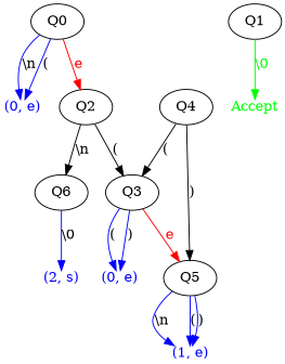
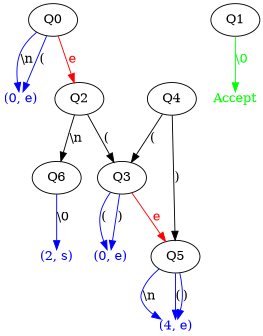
  digraph {
    edge [color=blue]
    n1 [fontcolor=blue label="(0, e)" shape=plain]
    n2 [fontcolor=blue label="(0, e)" shape=plain]
-   n3 [fontcolor=blue label="(1, e)" shape=plain]
+   n3 [fontcolor=blue label="(4, e)" shape=plain]
    n4 [fontcolor=blue label="(2, s)" shape=plain]
    n5 [fontcolor=green label=Accept shape=plain]
    Q0
    Q2
    Q6
    Q3
    Q1
    Q5
    Q4
    Q0 -> n1 [label="\\n"]
    Q0 -> n1 [label="("]
    Q0 -> Q2 [color=red fontcolor=red label=e]
    Q2 -> Q6 [label="\\n" color=""]
    Q2 -> Q3 [label="(" color=""]
    Q6 -> n4 [label="\\0"]
    Q3 -> n2 [label="("]
    Q3 -> n2 [label=")"]
    Q3 -> Q5 [color=red fontcolor=red label=e]
    Q1 -> n5 [color=green fontcolor=green label="\\0"]
    Q5 -> n3 [label="\\n"]
    Q5 -> n3 [label="("]
    Q5 -> n3 [label=")"]
    Q4 -> Q3 [label="(" color=""]
    Q4 -> Q5 [label=")" color=""]
  }
